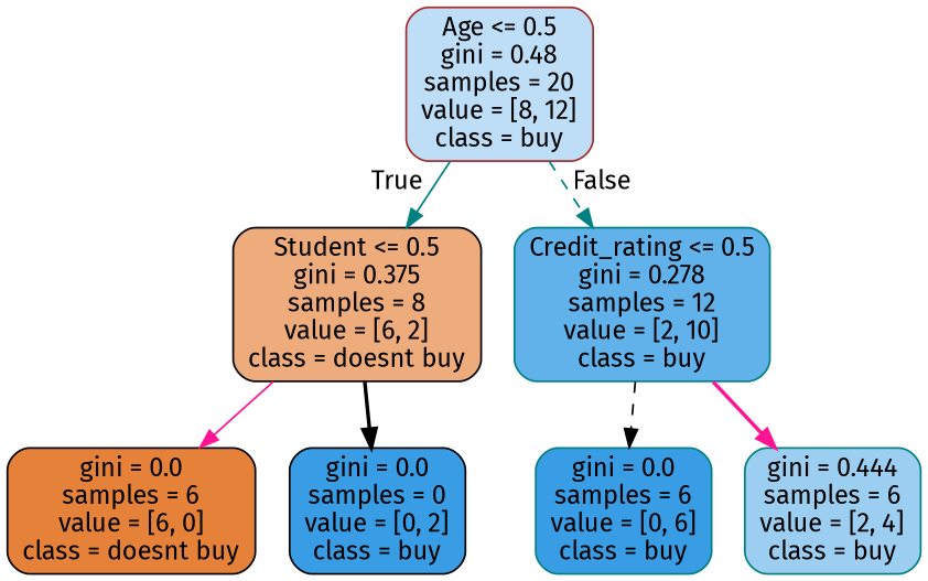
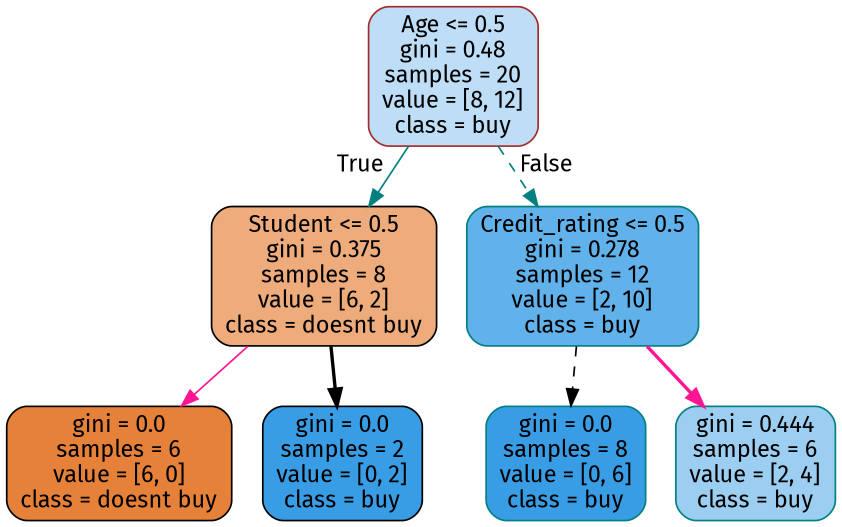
  digraph {
    fontname="Fira Sans"
    node [color=black fillcolor="#399de5" fontname="Fira Sans" shape=box style="filled, rounded"]
    edge [color=teal fontname="Fira Sans" style=solid]
    n1 [color=brown fillcolor="#bddef6" label="Age <= 0.5\ngini = 0.48\nsamples = 20\nvalue = [8, 12]\nclass = buy"]
    n2 [fillcolor="#eeab7b" label="Student <= 0.5\ngini = 0.375\nsamples = 8\nvalue = [6, 2]\nclass = doesnt buy"]
    n3 [color=teal fillcolor="#61b1ea" label="Credit_rating <= 0.5\ngini = 0.278\nsamples = 12\nvalue = [2, 10]\nclass = buy"]
    n4 [fillcolor="#e58139" label="gini = 0.0\nsamples = 6\nvalue = [6, 0]\nclass = doesnt buy"]
-   n5 [label="gini = 0.0\nsamples = 0\nvalue = [0, 2]\nclass = buy"]
-   n6 [color=teal label="gini = 0.0\nsamples = 6\nvalue = [0, 6]\nclass = buy"]
+   n5 [label="gini = 0.0\nsamples = 2\nvalue = [0, 2]\nclass = buy"]
+   n6 [color=teal label="gini = 0.0\nsamples = 8\nvalue = [0, 6]\nclass = buy"]
    n7 [color=teal fillcolor="#9ccef2" label="gini = 0.444\nsamples = 6\nvalue = [2, 4]\nclass = buy"]
    n1 -> n2 [headlabel=True labelangle=45 labeldistance=2.5]
    n1 -> n3 [headlabel=False labelangle=-45 labeldistance=2.5 style=dashed]
    n2 -> n4 [color=deeppink]
    n2 -> n5 [color=black style=bold]
    n3 -> n6 [color=black style=dashed]
    n3 -> n7 [color=deeppink style=bold]
  }
